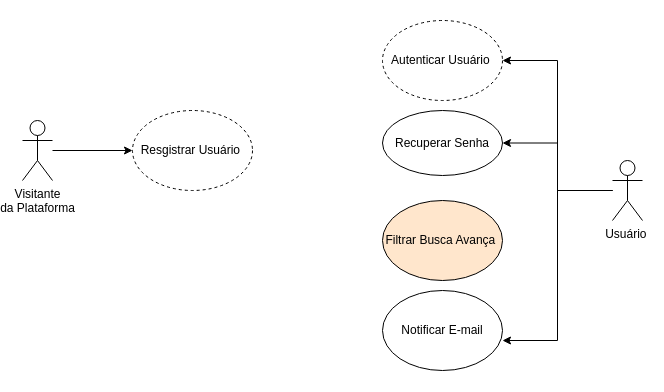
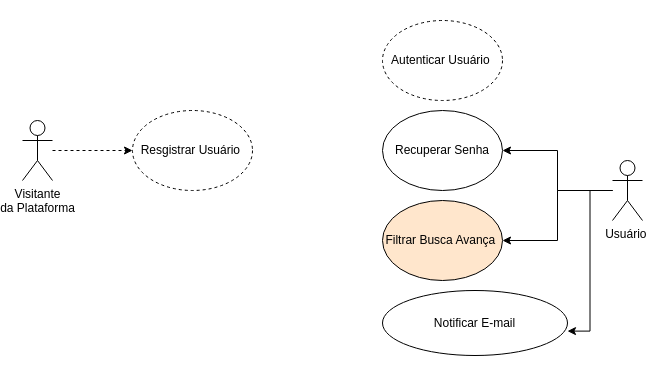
  <mxCell id="0" />
  <mxCell id="1" parent="0" />
- <mxCell id="2" style="edgeStyle=orthogonalEdgeStyle;rounded=0;orthogonalLoop=1;jettySize=auto;html=1;entryX=0;entryY=0.5;entryDx=0;entryDy=0;" edge="1" parent="1" source="3" target="8"><mxGeometry relative="1" as="geometry" /></mxCell>
+ <mxCell id="2" style="edgeStyle=orthogonalEdgeStyle;rounded=0;orthogonalLoop=1;jettySize=auto;html=1;entryX=0;entryY=0.5;entryDx=0;entryDy=0;dashed=1;" edge="1" parent="1" source="3" target="8"><mxGeometry relative="1" as="geometry" /></mxCell>
  <mxCell id="3" value="Visitante&lt;div&gt;da Plataforma&lt;/div&gt;" style="shape=umlActor;verticalLabelPosition=bottom;verticalAlign=top;html=1;outlineConnect=0;" vertex="1" parent="1"><mxGeometry x="20" y="120" width="30" height="60" as="geometry" /></mxCell>
- <mxCell id="4" style="edgeStyle=orthogonalEdgeStyle;rounded=0;orthogonalLoop=1;jettySize=auto;html=1;entryX=1;entryY=0.5;entryDx=0;entryDy=0;" edge="1" parent="1" source="7" target="12"><mxGeometry relative="1" as="geometry" /></mxCell>
+ <mxCell id="5" style="edgeStyle=orthogonalEdgeStyle;rounded=0;orthogonalLoop=1;jettySize=auto;html=1;" edge="1" parent="1" source="7" target="10"><mxGeometry relative="1" as="geometry" /></mxCell>
  <mxCell id="6" style="edgeStyle=orthogonalEdgeStyle;rounded=0;orthogonalLoop=1;jettySize=auto;html=1;" edge="1" parent="1" source="7" target="11"><mxGeometry relative="1" as="geometry" /></mxCell>
  <mxCell id="7" value="Usuário&amp;nbsp;" style="shape=umlActor;verticalLabelPosition=bottom;verticalAlign=top;html=1;outlineConnect=0;" vertex="1" parent="1"><mxGeometry x="610" y="160" width="30" height="60" as="geometry" /></mxCell>
  <mxCell id="8" value="Resgistrar Usuário&amp;nbsp;" style="ellipse;whiteSpace=wrap;html=1;dashed=1;" vertex="1" parent="1"><mxGeometry x="130" y="110" width="120" height="80" as="geometry" /></mxCell>
- <mxCell id="9" value="Notificar E-mail" style="ellipse;whiteSpace=wrap;html=1;" vertex="1" parent="1"><mxGeometry x="380" y="290" width="120" height="80" as="geometry" /></mxCell>
+ <mxCell id="9" value="Notificar E-mail" style="ellipse;whiteSpace=wrap;html=1;" vertex="1" parent="1"><mxGeometry x="380" y="290" width="185" height="65" as="geometry" /></mxCell>
  <mxCell id="10" value="Filtrar Busca Avança&amp;nbsp;" style="ellipse;whiteSpace=wrap;html=1;fillColor=#ffe6cc;" vertex="1" parent="1"><mxGeometry x="380" y="200" width="120" height="80" as="geometry" /></mxCell>
- <mxCell id="11" value="Recuperar Senha" style="ellipse;whiteSpace=wrap;html=1;" vertex="1" parent="1"><mxGeometry x="380" y="110" width="120" height="65" as="geometry" /></mxCell>
+ <mxCell id="11" value="Recuperar Senha" style="ellipse;whiteSpace=wrap;html=1;" vertex="1" parent="1"><mxGeometry x="380" y="110" width="120" height="80" as="geometry" /></mxCell>
  <mxCell id="12" value="Autenticar Usuário&amp;nbsp;" style="ellipse;whiteSpace=wrap;html=1;dashed=1;" vertex="1" parent="1"><mxGeometry x="380" y="20" width="120" height="80" as="geometry" /></mxCell>
  <mxCell id="13" style="edgeStyle=orthogonalEdgeStyle;rounded=0;orthogonalLoop=1;jettySize=auto;html=1;entryX=1;entryY=0.625;entryDx=0;entryDy=0;entryPerimeter=0;" edge="1" parent="1" source="7" target="9"><mxGeometry relative="1" as="geometry" /></mxCell>
